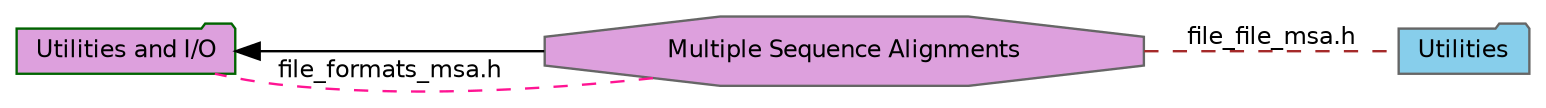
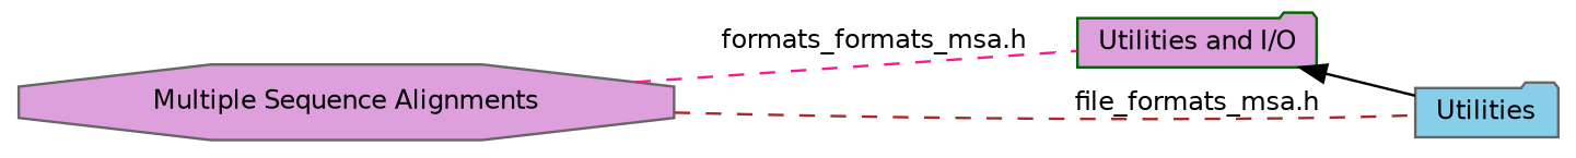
  digraph {
    rankdir=LR
    node [color=gray40 fillcolor=plum fontname=Helvetica fontsize=10 shape=folder style=filled]
    edge [dir=none fontname=Helvetica fontsize=10 labelfontname=Helvetica labelfontsize=10 shape=plaintext style=dashed]
    n1 [color=darkgreen height=0.2 label="Utilities and I/O" width=0.4]
    n2 [fontcolor=black height=0.2 label="Multiple Sequence Alignments" shape=octagon width=0.4]
    n3 [fillcolor=skyblue height=0.2 label=Utilities width=0.4]
-   n1 -> n2 [color=black dir=back style=solid]
-   n2 -> n1 [color=deeppink label="file_formats_msa.h"]
-   n2 -> n3 [color=brown label="file_file_msa.h"]
+   n1 -> n3 [color=black dir=back style=solid]
+   n2 -> n1 [color=deeppink label="formats_formats_msa.h"]
+   n2 -> n3 [color=brown label="file_formats_msa.h"]
  }
